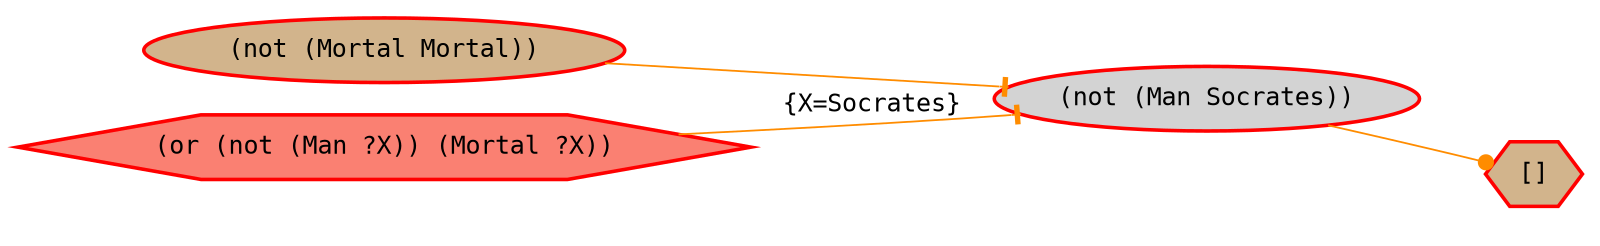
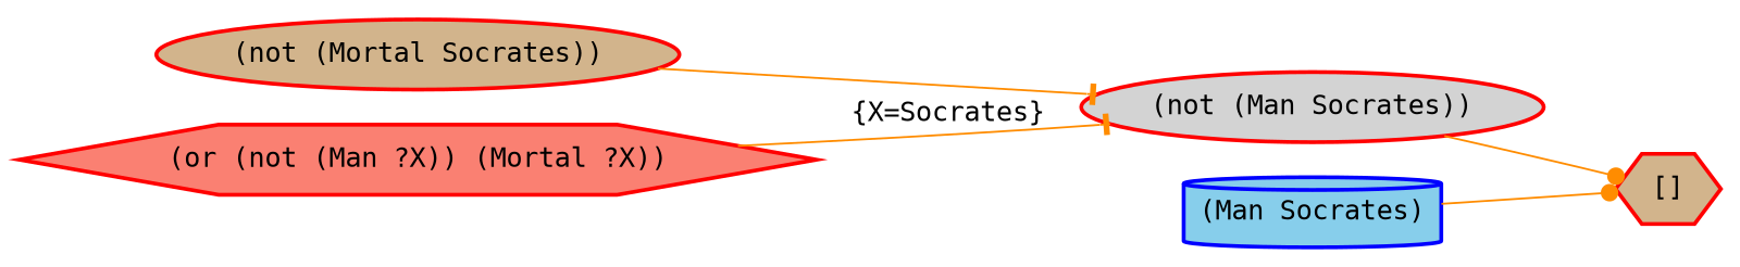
  digraph {
    fontname="DejaVu Sans Mono"
    rankdir=LR
    node [color=red fillcolor=tan fontname="DejaVu Sans Mono" penwidth=2.0 shape=ellipse style=filled]
    edge [arrowhead=tee color=darkorange fontname="DejaVu Sans Mono"]
-   n1 [label="(not (Mortal Mortal))"]
+   n1 [label="(not (Mortal Socrates))"]
    n2 [fillcolor=lightgrey label="(not (Man Socrates))"]
    n3 [label="[]" shape=hexagon]
    n4 [fillcolor=salmon label="(or (not (Man ?X)) (Mortal ?X))" shape=hexagon]
+   n5 [color=blue fillcolor=skyblue label="(Man Socrates)" shape=cylinder]
    n1 -> n2
    n2 -> n3 [arrowhead=dot]
    n4 -> n2 [label="{X=Socrates}"]
+   n5 -> n3 [arrowhead=dot]
  }
